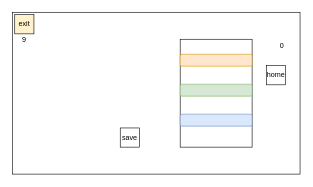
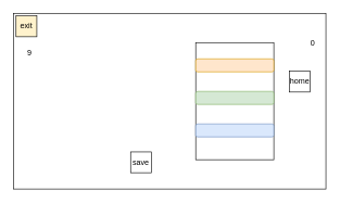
  <mxCell id="0" />
  <mxCell id="1" parent="0" />
  <mxCell id="2" value="" style="rounded=0;whiteSpace=wrap;html=1;" vertex="1" parent="1"><mxGeometry width="480" height="270" as="geometry" x="20" y="20" /></mxCell>
  <mxCell id="3" value="exit" style="whiteSpace=wrap;html=1;aspect=fixed;fillColor=#fff2cc;" vertex="1" parent="1"><mxGeometry x="24" y="24" width="32" height="32" as="geometry" /></mxCell>
- <mxCell id="4" value="9" style="text;html=1;strokeColor=none;fillColor=none;align=center;verticalAlign=middle;whiteSpace=wrap;rounded=0;" vertex="1" parent="1"><mxGeometry y="56" width="40" height="20" as="geometry" x="20" /></mxCell>
+ <mxCell id="4" value="9" style="text;html=1;strokeColor=none;fillColor=none;align=center;verticalAlign=middle;whiteSpace=wrap;rounded=0;" vertex="1" parent="1"><mxGeometry x="25" y="71" width="40" height="20" as="geometry" /></mxCell>
  <mxCell id="5" value="" style="rounded=0;whiteSpace=wrap;html=1;" vertex="1" parent="1"><mxGeometry x="300" y="65" width="120" height="180" as="geometry" /></mxCell>
  <mxCell id="6" value="" style="rounded=1;whiteSpace=wrap;html=1;fillColor=#ffe6cc;strokeColor=#d79b00;" vertex="1" parent="1"><mxGeometry x="300" y="90" width="120" height="20" as="geometry" /></mxCell>
  <mxCell id="7" value="" style="rounded=1;whiteSpace=wrap;html=1;fillColor=#d5e8d4;strokeColor=#82b366;" vertex="1" parent="1"><mxGeometry x="300" y="140" width="120" height="20" as="geometry" /></mxCell>
  <mxCell id="8" value="" style="rounded=1;whiteSpace=wrap;html=1;fillColor=#dae8fc;strokeColor=#6c8ebf;" vertex="1" parent="1"><mxGeometry x="300" y="190" width="120" height="20" as="geometry" /></mxCell>
  <mxCell id="9" value="home" style="whiteSpace=wrap;html=1;aspect=fixed;" vertex="1" parent="1"><mxGeometry x="444" y="109" width="32" height="32" as="geometry" /></mxCell>
- <mxCell id="10" value="0" style="text;html=1;strokeColor=none;fillColor=none;align=center;verticalAlign=middle;whiteSpace=wrap;rounded=0;" vertex="1" parent="1"><mxGeometry x="450" y="66" width="40" height="20" as="geometry" /></mxCell>
- <mxCell id="11" value="save" style="whiteSpace=wrap;html=1;aspect=fixed;" vertex="1" parent="1"><mxGeometry x="200" y="213" width="32" height="32" as="geometry" /></mxCell>
+ <mxCell id="10" value="0" style="text;html=1;strokeColor=none;fillColor=none;align=center;verticalAlign=middle;whiteSpace=wrap;rounded=0;" vertex="1" parent="1"><mxGeometry x="460" y="56" width="40" height="20" as="geometry" /></mxCell>
+ <mxCell id="11" value="save" style="whiteSpace=wrap;html=1;aspect=fixed;" vertex="1" parent="1"><mxGeometry x="200" y="233" width="32" height="32" as="geometry" /></mxCell>
